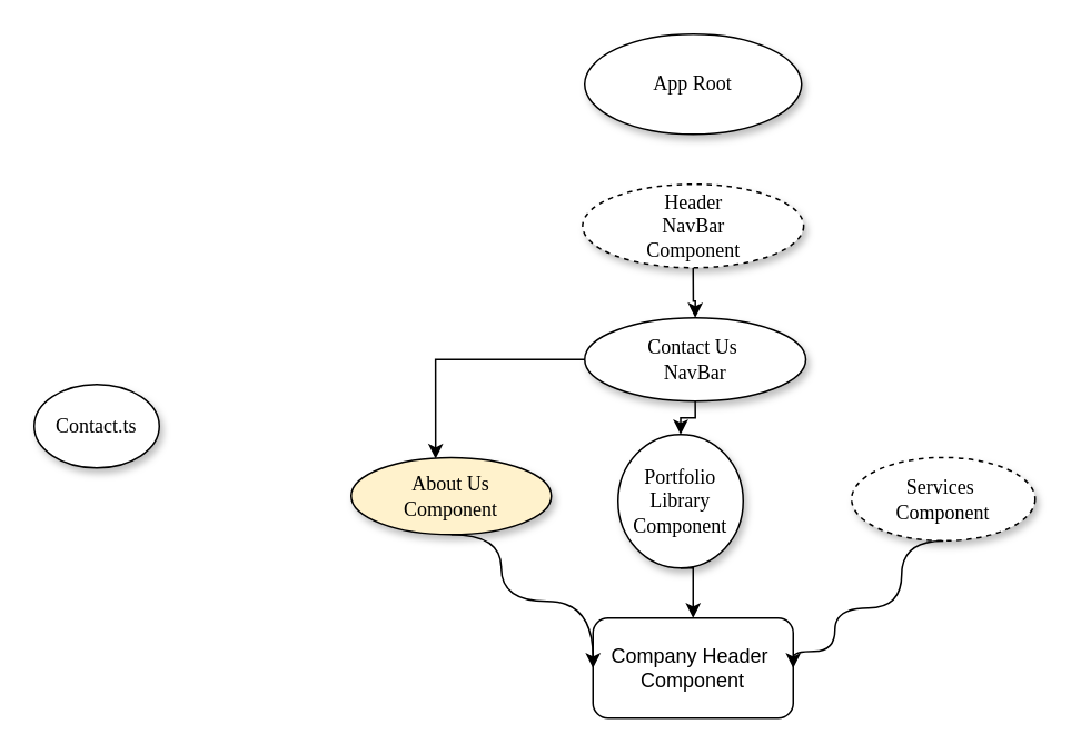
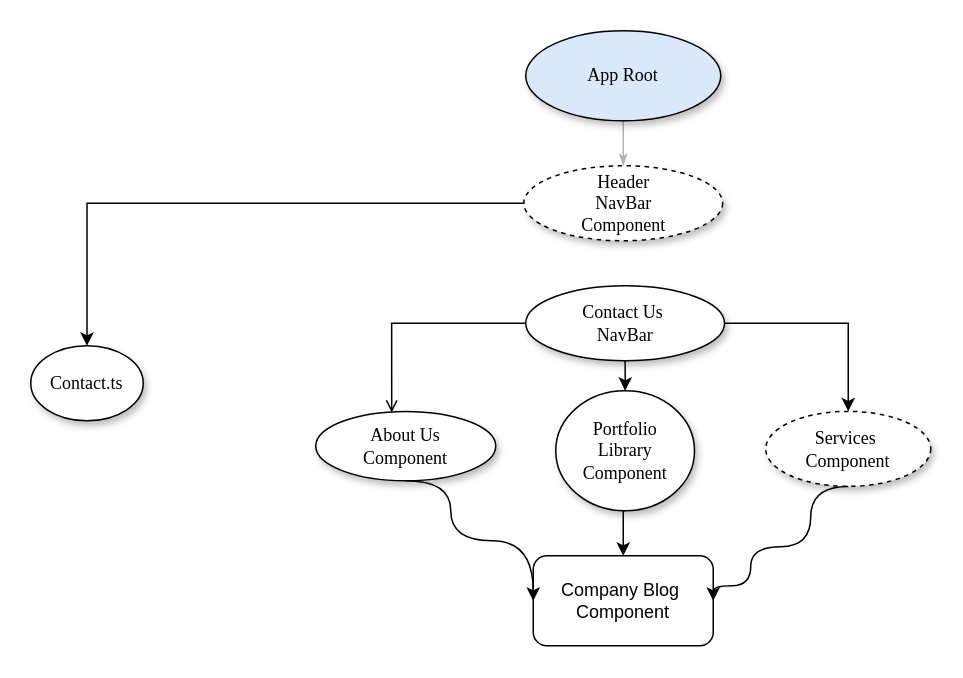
  <mxCell id="0" />
  <mxCell id="1" parent="0" />
- <mxCell id="3" value="App Root" style="ellipse;whiteSpace=wrap;html=1;rounded=0;shadow=1;comic=0;labelBackgroundColor=none;strokeWidth=1;fontFamily=Verdana;fontSize=12;align=center;" parent="1" vertex="1"><mxGeometry x="350" y="20" width="130" height="60" as="geometry" /></mxCell>
+ <mxCell id="2" value="" style="edgeStyle=none;rounded=1;html=1;labelBackgroundColor=none;startArrow=none;startFill=0;startSize=5;endArrow=classicThin;endFill=1;endSize=5;jettySize=auto;orthogonalLoop=1;strokeColor=#B3B3B3;strokeWidth=1;fontFamily=Verdana;fontSize=12" parent="1" source="3" target="9" edge="1"><mxGeometry relative="1" as="geometry" /></mxCell>
+ <mxCell id="3" value="App Root" style="ellipse;whiteSpace=wrap;html=1;rounded=0;shadow=1;comic=0;labelBackgroundColor=none;strokeWidth=1;fontFamily=Verdana;fontSize=12;align=center;fillColor=#dae8fc;" parent="1" vertex="1"><mxGeometry x="350" y="20" width="130" height="60" as="geometry" /></mxCell>
  <mxCell id="4" value="Services&amp;nbsp;&lt;br&gt;Component" style="ellipse;whiteSpace=wrap;html=1;rounded=0;shadow=1;comic=0;labelBackgroundColor=none;strokeWidth=1;fontFamily=Verdana;fontSize=12;align=center;dashed=1;" parent="1" vertex="1"><mxGeometry x="510" y="273.75" width="110" height="50" as="geometry" /></mxCell>
  <mxCell id="5" style="edgeStyle=orthogonalEdgeStyle;rounded=0;orthogonalLoop=1;jettySize=auto;html=1;exitX=0.5;exitY=1;exitDx=0;exitDy=0;entryX=0.5;entryY=0;entryDx=0;entryDy=0;" edge="1" parent="1" source="6" target="15"><mxGeometry relative="1" as="geometry" /></mxCell>
- <mxCell id="6" value="Portfolio&lt;br&gt;Library Component" style="ellipse;whiteSpace=wrap;html=1;rounded=0;shadow=1;comic=0;labelBackgroundColor=none;strokeWidth=1;fontFamily=Verdana;fontSize=12;align=center;" parent="1" vertex="1"><mxGeometry x="370" y="260" width="75" height="80" as="geometry" /></mxCell>
+ <mxCell id="6" value="Portfolio&lt;br&gt;Library Component" style="ellipse;whiteSpace=wrap;html=1;rounded=0;shadow=1;comic=0;labelBackgroundColor=none;strokeWidth=1;fontFamily=Verdana;fontSize=12;align=center;" parent="1" vertex="1"><mxGeometry x="370" y="260" width="92.5" height="80" as="geometry" /></mxCell>
  <mxCell id="7" value="Contact.ts&lt;br&gt;" style="ellipse;whiteSpace=wrap;html=1;rounded=0;shadow=1;comic=0;labelBackgroundColor=none;strokeWidth=1;fontFamily=Verdana;fontSize=12;align=center;" parent="1" vertex="1"><mxGeometry x="20" y="230" width="75" height="50" as="geometry" /></mxCell>
- <mxCell id="8" value="" style="edgeStyle=orthogonalEdgeStyle;rounded=0;orthogonalLoop=1;jettySize=auto;html=1;" edge="1" parent="1" source="9" target="12"><mxGeometry relative="1" as="geometry" /></mxCell>
+ <mxCell id="8" value="" style="edgeStyle=orthogonalEdgeStyle;rounded=0;orthogonalLoop=1;jettySize=auto;html=1;" edge="1" parent="1" source="9" target="7"><mxGeometry relative="1" as="geometry" /></mxCell>
  <mxCell id="9" value="Header&lt;br&gt;NavBar&lt;br&gt;Component" style="ellipse;whiteSpace=wrap;html=1;rounded=0;shadow=1;comic=0;labelBackgroundColor=none;strokeWidth=1;fontFamily=Verdana;fontSize=12;align=center;dashed=1;" parent="1" vertex="1"><mxGeometry x="348.75" y="110" width="132.5" height="50" as="geometry" /></mxCell>
- <mxCell id="11" style="edgeStyle=orthogonalEdgeStyle;rounded=0;orthogonalLoop=1;jettySize=auto;html=1;exitX=0;exitY=0.5;exitDx=0;exitDy=0;entryX=0.422;entryY=0.018;entryDx=0;entryDy=0;entryPerimeter=0;" edge="1" parent="1" source="12" target="13"><mxGeometry relative="1" as="geometry" /></mxCell>
+ <mxCell id="10" style="edgeStyle=orthogonalEdgeStyle;rounded=0;orthogonalLoop=1;jettySize=auto;html=1;exitX=1;exitY=0.5;exitDx=0;exitDy=0;" edge="1" parent="1" source="12" target="4"><mxGeometry relative="1" as="geometry" /></mxCell>
+ <mxCell id="11" style="edgeStyle=orthogonalEdgeStyle;rounded=0;orthogonalLoop=1;jettySize=auto;html=1;exitX=0;exitY=0.5;exitDx=0;exitDy=0;entryX=0.422;entryY=0.018;entryDx=0;entryDy=0;entryPerimeter=0;endArrow=open;" edge="1" parent="1" source="12" target="13"><mxGeometry relative="1" as="geometry" /></mxCell>
  <mxCell id="12" value="Contact Us&amp;nbsp;&lt;br&gt;NavBar" style="ellipse;whiteSpace=wrap;html=1;rounded=0;shadow=1;comic=0;labelBackgroundColor=none;strokeWidth=1;fontFamily=Verdana;fontSize=12;align=center;" parent="1" vertex="1"><mxGeometry x="350" y="190" width="132.5" height="50" as="geometry" /></mxCell>
- <mxCell id="13" value="About Us&lt;br&gt;Component" style="ellipse;whiteSpace=wrap;html=1;rounded=0;shadow=1;comic=0;labelBackgroundColor=none;strokeWidth=1;fontFamily=Verdana;fontSize=12;align=center;fillColor=#fff2cc;" vertex="1" parent="1"><mxGeometry x="210" y="273.75" width="120" height="46.25" as="geometry" /></mxCell>
+ <mxCell id="13" value="About Us&lt;br&gt;Component" style="ellipse;whiteSpace=wrap;html=1;rounded=0;shadow=1;comic=0;labelBackgroundColor=none;strokeWidth=1;fontFamily=Verdana;fontSize=12;align=center;" vertex="1" parent="1"><mxGeometry x="210" y="273.75" width="120" height="46.25" as="geometry" /></mxCell>
  <mxCell id="14" value="" style="endArrow=classic;html=1;rounded=0;edgeStyle=orthogonalEdgeStyle;exitX=0.5;exitY=1;exitDx=0;exitDy=0;" edge="1" parent="1" source="12" target="6"><mxGeometry relative="1" as="geometry"><mxPoint x="270" y="280" as="sourcePoint" /><mxPoint x="416" y="260" as="targetPoint" /><Array as="points" /></mxGeometry></mxCell>
- <mxCell id="15" value="Company Header&amp;nbsp;&lt;br&gt;Component" style="rounded=1;whiteSpace=wrap;html=1;" vertex="1" parent="1"><mxGeometry x="355" y="370" width="120" height="60" as="geometry" /></mxCell>
+ <mxCell id="15" value="Company Blog&amp;nbsp;&lt;br&gt;Component" style="rounded=1;whiteSpace=wrap;html=1;" vertex="1" parent="1"><mxGeometry x="355" y="370" width="120" height="60" as="geometry" /></mxCell>
  <mxCell id="16" value="" style="curved=1;endArrow=classic;html=1;rounded=0;edgeStyle=orthogonalEdgeStyle;entryX=1;entryY=0.5;entryDx=0;entryDy=0;exitX=0.5;exitY=1;exitDx=0;exitDy=0;" edge="1" parent="1" source="4" target="15"><mxGeometry width="50" height="50" relative="1" as="geometry"><mxPoint x="510" y="323.75" as="sourcePoint" /><mxPoint x="595" y="403.75" as="targetPoint" /><Array as="points"><mxPoint x="540" y="324" /><mxPoint x="540" y="364" /><mxPoint x="500" y="364" /><mxPoint x="500" y="390" /><mxPoint x="475" y="390" /></Array></mxGeometry></mxCell>
  <mxCell id="17" value="" style="curved=1;endArrow=classic;html=1;rounded=0;edgeStyle=orthogonalEdgeStyle;entryX=0;entryY=0.5;entryDx=0;entryDy=0;exitX=0.5;exitY=1;exitDx=0;exitDy=0;" edge="1" parent="1"><mxGeometry width="50" height="50" relative="1" as="geometry"><mxPoint x="270" y="320" as="sourcePoint" /><mxPoint x="355" y="400" as="targetPoint" /><Array as="points"><mxPoint x="300" y="320" /><mxPoint x="300" y="360" /><mxPoint x="355" y="360" /></Array></mxGeometry></mxCell>
